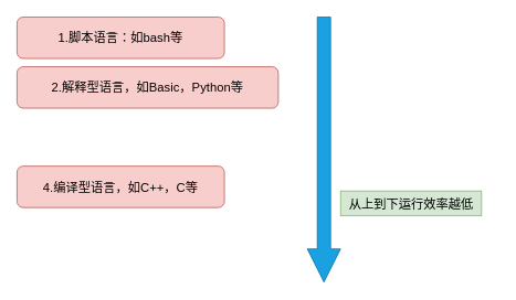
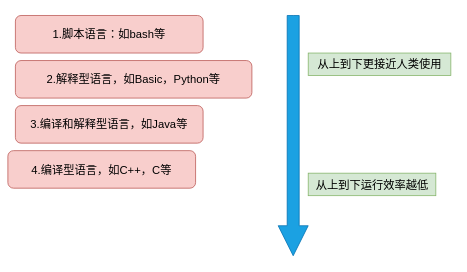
  <mxCell id="0" />
  <mxCell id="1" parent="0" />
  <mxCell id="2" value="1.脚本语言：如bash等" style="rounded=1;whiteSpace=wrap;html=1;fontSize=15;fillColor=#f8cecc;strokeColor=#b85450;" vertex="1" parent="1"><mxGeometry x="20" y="20" width="250" height="50" as="geometry" /></mxCell>
- <mxCell id="3" value="4.编译型语言，如C++，C等" style="rounded=1;whiteSpace=wrap;html=1;fontSize=15;fillColor=#f8cecc;strokeColor=#b85450;" vertex="1" parent="1"><mxGeometry x="20" y="200" width="250" height="50" as="geometry" /></mxCell>
+ <mxCell id="3" value="4.编译型语言，如C++，C等" style="rounded=1;whiteSpace=wrap;html=1;fontSize=15;fillColor=#f8cecc;strokeColor=#b85450;" vertex="1" parent="1"><mxGeometry x="10" y="200" width="250" height="50" as="geometry" /></mxCell>
+ <mxCell id="4" value="3.编译和解释型语言，如Java等" style="rounded=1;whiteSpace=wrap;html=1;fontSize=15;fillColor=#f8cecc;strokeColor=#b85450;" vertex="1" parent="1"><mxGeometry x="20" y="140" width="250" height="50" as="geometry" /></mxCell>
  <mxCell id="5" value="2.解释型语言，如Basic，Python等" style="rounded=1;whiteSpace=wrap;html=1;fontSize=15;fillColor=#f8cecc;strokeColor=#b85450;" vertex="1" parent="1"><mxGeometry x="20" y="80" width="315" height="50" as="geometry" /></mxCell>
  <mxCell id="6" value="" style="html=1;shadow=0;dashed=0;align=center;verticalAlign=middle;shape=mxgraph.arrows2.arrow;dy=0.6;dx=40;direction=south;notch=0;fillColor=#1ba1e2;strokeColor=#006EAF;fontColor=#ffffff;" vertex="1" parent="1"><mxGeometry x="370" y="20" width="40" height="320" as="geometry" /></mxCell>
+ <mxCell id="7" value="从上到下更接近人类使用" style="text;html=1;align=center;verticalAlign=middle;resizable=0;points=[];autosize=1;strokeColor=#82b366;fillColor=#d5e8d4;fontSize=15;" vertex="1" parent="1"><mxGeometry x="410" y="70" width="190" height="30" as="geometry" /></mxCell>
  <mxCell id="8" value="从上到下运行效率越低" style="text;html=1;align=center;verticalAlign=middle;resizable=0;points=[];autosize=1;strokeColor=#82b366;fillColor=#d5e8d4;fontSize=15;" vertex="1" parent="1"><mxGeometry x="410" y="230" width="170" height="30" as="geometry" /></mxCell>
